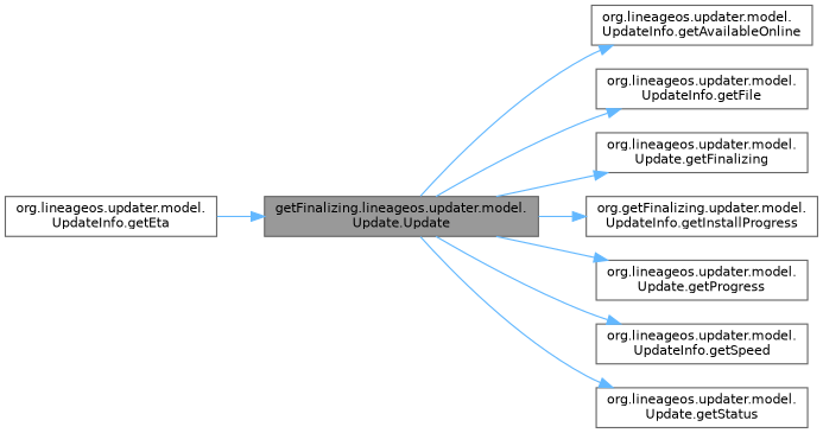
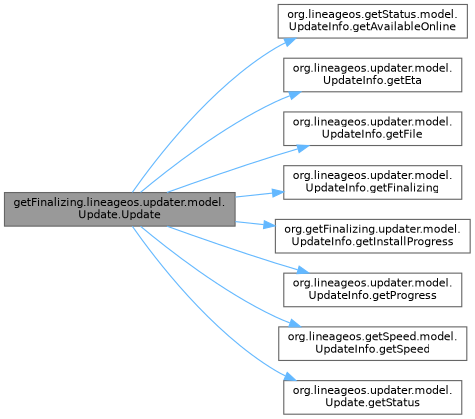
  digraph {
    rankdir=LR
    node [color=grey40 fillcolor=white fontname=Helvetica fontsize=10 shape=box style=filled]
    edge [color=steelblue1 fontname=Helvetica fontsize=10 labelfontname=Helvetica labelfontsize=10 style=solid]
    n1 [color=gray40 fillcolor=grey60 fontcolor=black height=0.2 label="getFinalizing.lineageos.updater.model.\lUpdate.Update" width=0.4]
-   n2 [height=0.2 label="org.lineageos.updater.model.\lUpdateInfo.getAvailableOnline" width=0.4]
+   n2 [height=0.2 label="org.lineageos.getStatus.model.\lUpdateInfo.getAvailableOnline" width=0.4]
    n3 [height=0.2 label="org.lineageos.updater.model.\lUpdateInfo.getEta" width=0.4]
    n4 [height=0.2 label="org.lineageos.updater.model.\lUpdateInfo.getFile" width=0.4]
-   n5 [height=0.2 label="org.lineageos.updater.model.\lUpdate.getFinalizing" width=0.4]
+   n5 [height=0.2 label="org.lineageos.updater.model.\lUpdateInfo.getFinalizing" width=0.4]
    n6 [height=0.2 label="org.getFinalizing.updater.model.\lUpdateInfo.getInstallProgress" width=0.4]
-   n7 [height=0.2 label="org.lineageos.updater.model.\lUpdate.getProgress" width=0.4]
-   n8 [height=0.2 label="org.lineageos.updater.model.\lUpdateInfo.getSpeed" width=0.4]
+   n7 [height=0.2 label="org.lineageos.updater.model.\lUpdateInfo.getProgress" width=0.4]
+   n8 [height=0.2 label="org.lineageos.getSpeed.model.\lUpdateInfo.getSpeed" width=0.4]
    n9 [height=0.2 label="org.lineageos.updater.model.\lUpdate.getStatus" width=0.4]
    n1 -> n2
-   n3 -> n1
+   n1 -> n3
    n1 -> n4
    n1 -> n5
    n1 -> n6
    n1 -> n7
    n1 -> n8
    n1 -> n9
  }
